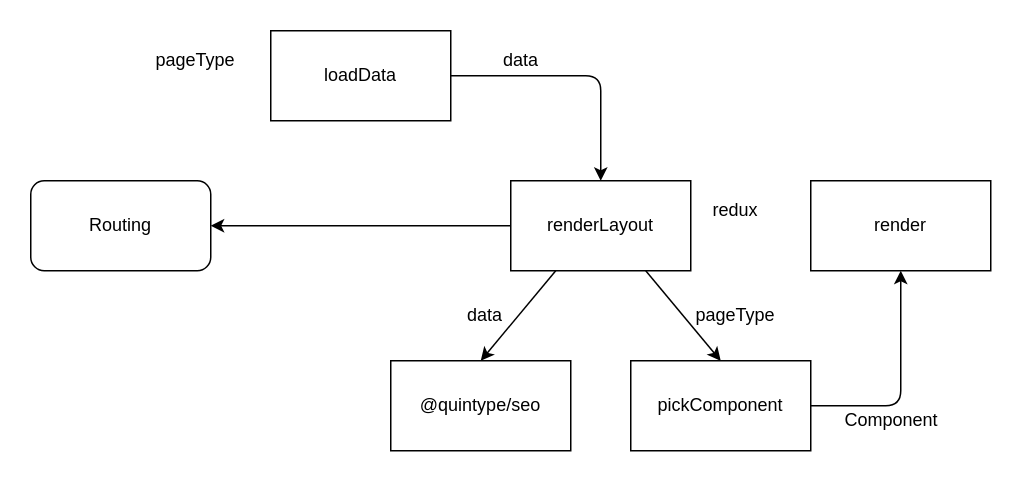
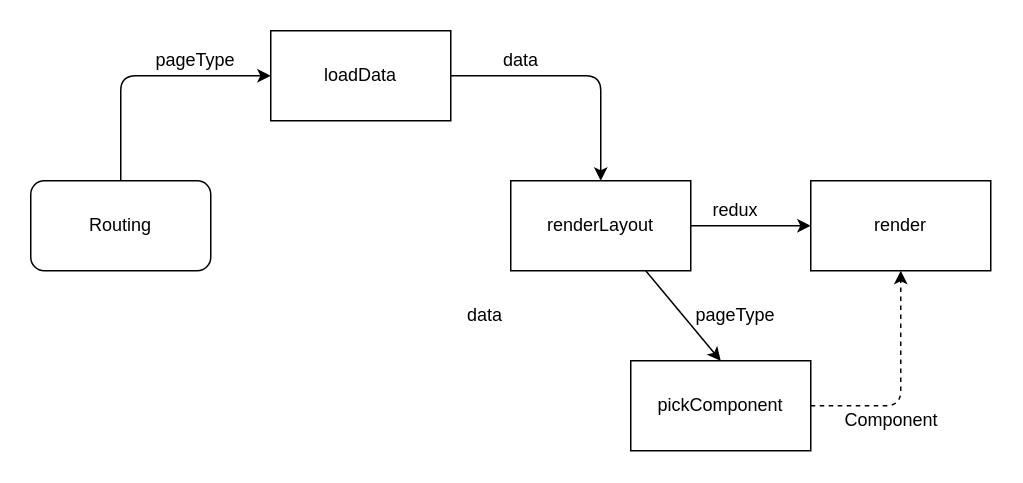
  <mxCell id="0" />
  <mxCell id="1" parent="0" />
  <mxCell id="2" value="Routing" style="whiteSpace=wrap;html=1;rounded=1;" parent="1" vertex="1"><mxGeometry x="20" y="120" width="120" height="60" as="geometry" /></mxCell>
  <mxCell id="3" value="loadData" style="rounded=0;whiteSpace=wrap;html=1;" parent="1" vertex="1"><mxGeometry x="180" y="20" width="120" height="60" as="geometry" /></mxCell>
  <mxCell id="4" value="renderLayout" style="rounded=0;whiteSpace=wrap;html=1;" parent="1" vertex="1"><mxGeometry x="340" y="120" width="120" height="60" as="geometry" /></mxCell>
- <mxCell id="5" value="@quintype/seo" style="rounded=0;whiteSpace=wrap;html=1;" parent="1" vertex="1"><mxGeometry x="260" y="240" width="120" height="60" as="geometry" /></mxCell>
  <mxCell id="6" value="pickComponent" style="rounded=0;whiteSpace=wrap;html=1;" parent="1" vertex="1"><mxGeometry x="420" y="240" width="120" height="60" as="geometry" /></mxCell>
+ <mxCell id="7" value="" style="endArrow=classic;html=1;entryX=0;entryY=0.5;entryDx=0;entryDy=0;exitX=0.5;exitY=0;exitDx=0;exitDy=0;" parent="1" source="2" target="3" edge="1"><mxGeometry width="50" height="50" relative="1" as="geometry"><mxPoint x="60" y="80" as="sourcePoint" /><mxPoint x="110" y="30" as="targetPoint" /><Array as="points"><mxPoint x="80" y="50" /></Array></mxGeometry></mxCell>
  <mxCell id="8" value="" style="endArrow=classic;html=1;exitX=1;exitY=0.5;exitDx=0;exitDy=0;entryX=0.5;entryY=0;entryDx=0;entryDy=0;" parent="1" source="3" target="4" edge="1"><mxGeometry width="50" height="50" relative="1" as="geometry"><mxPoint x="355" y="60" as="sourcePoint" /><mxPoint x="405" y="10" as="targetPoint" /><Array as="points"><mxPoint x="400" y="50" /></Array></mxGeometry></mxCell>
- <mxCell id="9" value="" style="endArrow=classic;html=1;entryX=0.5;entryY=0;entryDx=0;entryDy=0;exitX=0.25;exitY=1;exitDx=0;exitDy=0;" parent="1" source="4" target="5" edge="1"><mxGeometry width="50" height="50" relative="1" as="geometry"><mxPoint x="20" y="370" as="sourcePoint" /><mxPoint x="70" y="320" as="targetPoint" /></mxGeometry></mxCell>
  <mxCell id="10" value="" style="endArrow=classic;html=1;entryX=0.5;entryY=0;entryDx=0;entryDy=0;exitX=0.75;exitY=1;exitDx=0;exitDy=0;" parent="1" source="4" target="6" edge="1"><mxGeometry width="50" height="50" relative="1" as="geometry"><mxPoint x="20" y="370" as="sourcePoint" /><mxPoint x="70" y="320" as="targetPoint" /></mxGeometry></mxCell>
  <mxCell id="11" value="pageType" style="text;html=1;strokeColor=none;fillColor=none;align=center;verticalAlign=middle;whiteSpace=wrap;rounded=0;" parent="1" vertex="1"><mxGeometry x="110" y="30" width="40" height="20" as="geometry" /></mxCell>
  <mxCell id="12" value="data" style="text;html=1;strokeColor=none;fillColor=none;align=center;verticalAlign=middle;whiteSpace=wrap;rounded=0;" parent="1" vertex="1"><mxGeometry x="327" y="30" width="40" height="20" as="geometry" /></mxCell>
  <mxCell id="13" value="pageType" style="text;html=1;strokeColor=none;fillColor=none;align=center;verticalAlign=middle;whiteSpace=wrap;rounded=0;" parent="1" vertex="1"><mxGeometry x="450" y="200" width="80" height="20" as="geometry" /></mxCell>
  <mxCell id="14" value="data" style="text;html=1;strokeColor=none;fillColor=none;align=center;verticalAlign=middle;whiteSpace=wrap;rounded=0;" parent="1" vertex="1"><mxGeometry x="303" y="200" width="40" height="20" as="geometry" /></mxCell>
  <mxCell id="15" value="render" style="rounded=0;whiteSpace=wrap;html=1;" vertex="1" parent="1"><mxGeometry x="540" y="120" width="120" height="60" as="geometry" /></mxCell>
- <mxCell id="16" value="" style="endArrow=classic;html=1;" edge="1" parent="1" source="4" target="2"><mxGeometry width="50" height="50" relative="1" as="geometry"><mxPoint x="20" y="490" as="sourcePoint" /><mxPoint x="70" y="440" as="targetPoint" /></mxGeometry></mxCell>
- <mxCell id="17" value="" style="endArrow=classic;html=1;entryX=0.5;entryY=1;entryDx=0;entryDy=0;exitX=1;exitY=0.5;exitDx=0;exitDy=0;" edge="1" parent="1" source="6" target="15"><mxGeometry width="50" height="50" relative="1" as="geometry"><mxPoint x="20" y="370" as="sourcePoint" /><mxPoint x="70" y="320" as="targetPoint" /><Array as="points"><mxPoint x="600" y="270" /></Array></mxGeometry></mxCell>
+ <mxCell id="16" value="" style="endArrow=classic;html=1;entryX=0;entryY=0.5;entryDx=0;entryDy=0;" edge="1" parent="1" source="4" target="15"><mxGeometry width="50" height="50" relative="1" as="geometry"><mxPoint x="20" y="490" as="sourcePoint" /><mxPoint x="70" y="440" as="targetPoint" /></mxGeometry></mxCell>
+ <mxCell id="17" value="" style="endArrow=classic;html=1;entryX=0.5;entryY=1;entryDx=0;entryDy=0;exitX=1;exitY=0.5;exitDx=0;exitDy=0;dashed=1;" edge="1" parent="1" source="6" target="15"><mxGeometry width="50" height="50" relative="1" as="geometry"><mxPoint x="20" y="370" as="sourcePoint" /><mxPoint x="70" y="320" as="targetPoint" /><Array as="points"><mxPoint x="600" y="270" /></Array></mxGeometry></mxCell>
  <mxCell id="18" value="Component" style="text;html=1;strokeColor=none;fillColor=none;align=center;verticalAlign=middle;whiteSpace=wrap;rounded=0;" vertex="1" parent="1"><mxGeometry x="574" y="270" width="40" height="20" as="geometry" /></mxCell>
  <mxCell id="19" value="redux" style="text;html=1;strokeColor=none;fillColor=none;align=center;verticalAlign=middle;whiteSpace=wrap;rounded=0;" vertex="1" parent="1"><mxGeometry x="470" y="130" width="40" height="20" as="geometry" /></mxCell>
